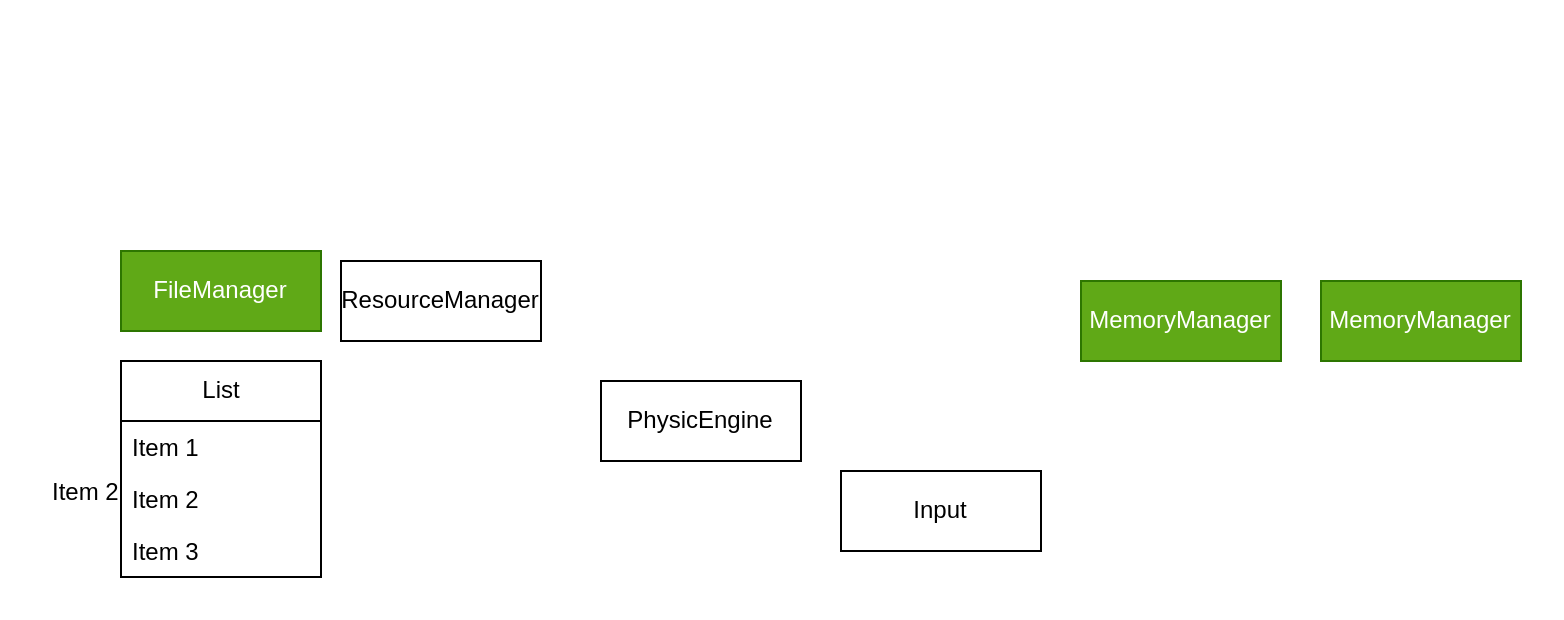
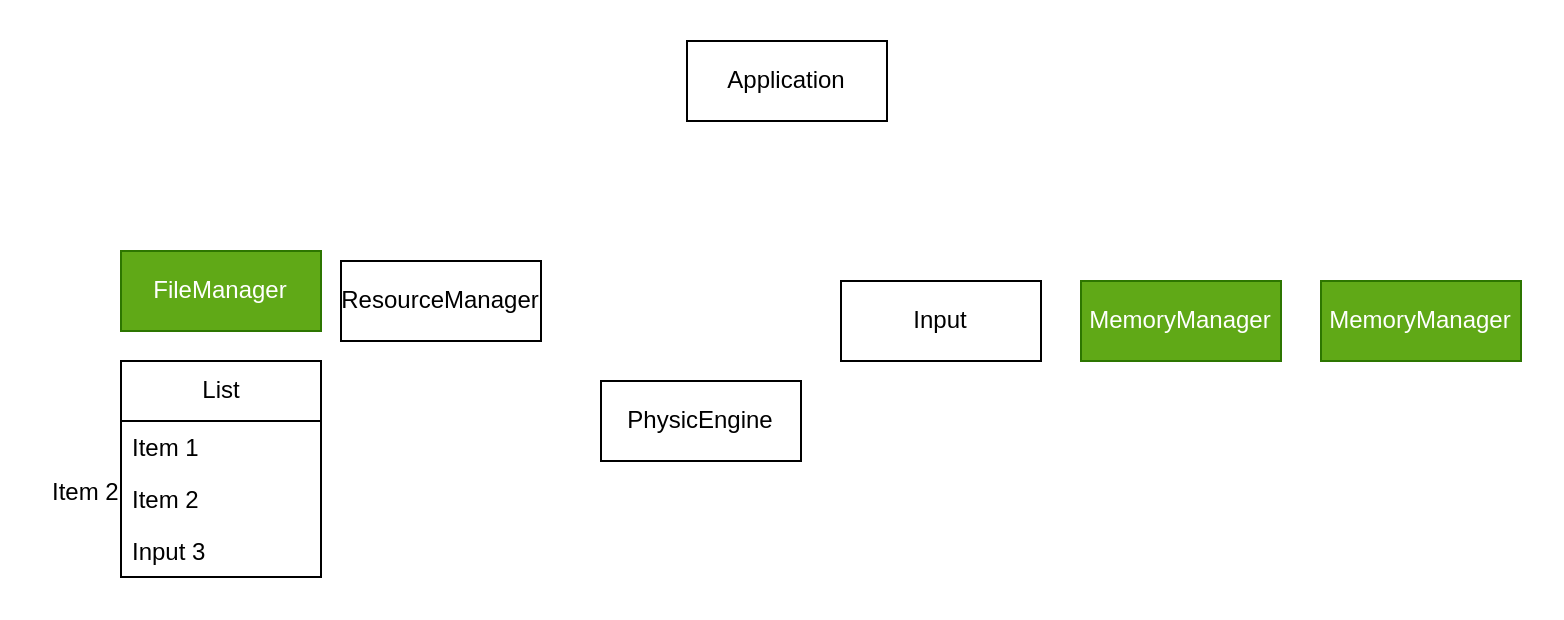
  <mxCell id="0" />
  <mxCell id="1" parent="0" />
+ <mxCell id="2" value="Application" style="rounded=0;whiteSpace=wrap;html=1;" vertex="1" parent="1"><mxGeometry x="343" y="20" width="100" height="40" as="geometry" /></mxCell>
  <mxCell id="3" value="PhysicEngine" style="rounded=0;whiteSpace=wrap;html=1;" vertex="1" parent="1"><mxGeometry x="300" y="190" width="100" height="40" as="geometry" /></mxCell>
  <mxCell id="4" value="ResourceManager" style="rounded=0;whiteSpace=wrap;html=1;" vertex="1" parent="1"><mxGeometry x="170" y="130" width="100" height="40" as="geometry" /></mxCell>
  <mxCell id="5" value="FileManager" style="rounded=0;whiteSpace=wrap;html=1;fillColor=#60a917;fontColor=#ffffff;strokeColor=#2D7600;" vertex="1" parent="1"><mxGeometry x="60" y="125" width="100" height="40" as="geometry" /></mxCell>
  <mxCell id="6" value="MemoryManager" style="rounded=0;whiteSpace=wrap;html=1;fillColor=#60a917;fontColor=#ffffff;strokeColor=#2D7600;" vertex="1" parent="1"><mxGeometry x="540" y="140" width="100" height="40" as="geometry" /></mxCell>
  <mxCell id="7" value="MemoryManager" style="rounded=0;whiteSpace=wrap;html=1;fillColor=#60a917;fontColor=#ffffff;strokeColor=#2D7600;" vertex="1" parent="1"><mxGeometry x="660" y="140" width="100" height="40" as="geometry" /></mxCell>
  <mxCell id="8" value="List" style="swimlane;fontStyle=0;childLayout=stackLayout;horizontal=1;startSize=30;fillColor=none;horizontalStack=0;resizeParent=1;resizeParentMax=0;resizeLast=0;collapsible=1;marginBottom=0;html=1;" vertex="1" parent="1"><mxGeometry x="60" y="180" width="100" height="108" as="geometry" /></mxCell>
  <mxCell id="9" value="Item 1" style="text;strokeColor=none;fillColor=none;align=left;verticalAlign=top;spacingLeft=4;spacingRight=4;overflow=hidden;rotatable=0;points=[[0,0.5],[1,0.5]];portConstraint=eastwest;whiteSpace=wrap;html=1;" vertex="1" parent="8"><mxGeometry y="30" width="100" height="26" as="geometry" /></mxCell>
  <mxCell id="10" value="Item 2" style="text;strokeColor=none;fillColor=none;align=left;verticalAlign=top;spacingLeft=4;spacingRight=4;overflow=hidden;rotatable=0;points=[[0,0.5],[1,0.5]];portConstraint=eastwest;whiteSpace=wrap;html=1;" vertex="1" parent="8"><mxGeometry y="56" width="100" height="26" as="geometry" /></mxCell>
- <mxCell id="11" value="Item 3" style="text;strokeColor=none;fillColor=none;align=left;verticalAlign=top;spacingLeft=4;spacingRight=4;overflow=hidden;rotatable=0;points=[[0,0.5],[1,0.5]];portConstraint=eastwest;whiteSpace=wrap;html=1;" vertex="1" parent="8"><mxGeometry y="82" width="100" height="26" as="geometry" /></mxCell>
+ <mxCell id="11" value="Input 3" style="text;strokeColor=none;fillColor=none;align=left;verticalAlign=top;spacingLeft=4;spacingRight=4;overflow=hidden;rotatable=0;points=[[0,0.5],[1,0.5]];portConstraint=eastwest;whiteSpace=wrap;html=1;" vertex="1" parent="8"><mxGeometry y="82" width="100" height="26" as="geometry" /></mxCell>
  <mxCell id="12" value="Item 2" style="text;strokeColor=none;fillColor=none;align=left;verticalAlign=top;spacingLeft=4;spacingRight=4;overflow=hidden;rotatable=0;points=[[0,0.5],[1,0.5]];portConstraint=eastwest;whiteSpace=wrap;html=1;" vertex="1" parent="1"><mxGeometry x="20" y="232" width="140" height="26" as="geometry" /></mxCell>
- <mxCell id="13" value="Input" style="rounded=0;whiteSpace=wrap;html=1;" vertex="1" parent="1"><mxGeometry x="420" y="235" width="100" height="40" as="geometry" /></mxCell>
+ <mxCell id="13" value="Input" style="rounded=0;whiteSpace=wrap;html=1;" vertex="1" parent="1"><mxGeometry x="420" y="140" width="100" height="40" as="geometry" /></mxCell>
